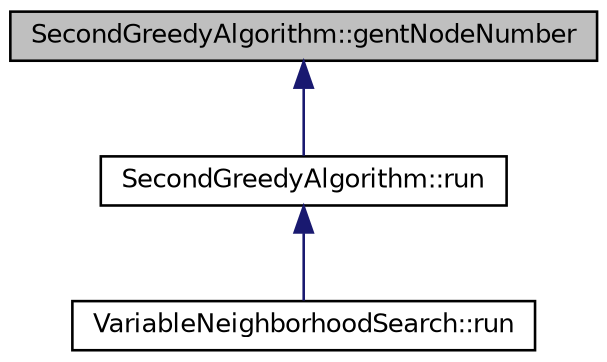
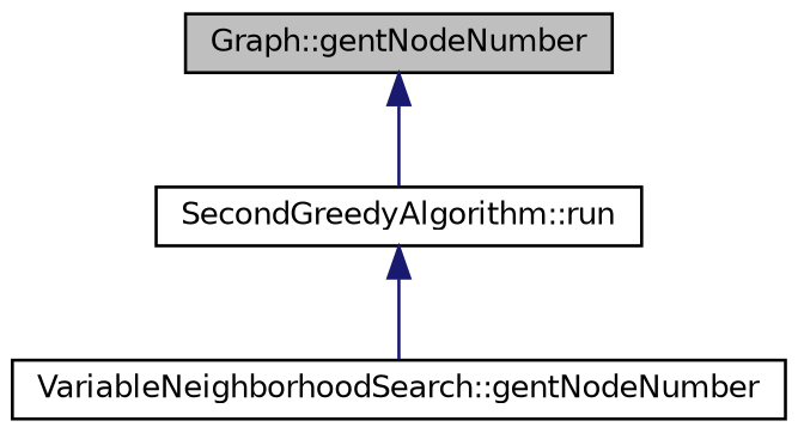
  digraph {
    rankdir=TB
    node [color=black fillcolor=white fontname=Helvetica fontsize=10 shape=record style=filled]
    edge [color=midnightblue dir=back fontname=Helvetica fontsize=10 labelfontname=Helvetica labelfontsize=10 style=solid]
-   n1 [fillcolor=grey75 fontcolor=black height=0.2 label="SecondGreedyAlgorithm::gentNodeNumber" width=0.4]
+   n1 [fillcolor=grey75 fontcolor=black height=0.2 label="Graph::gentNodeNumber" width=0.4]
    n2 [height=0.2 label="SecondGreedyAlgorithm::run" width=0.4]
-   n3 [height=0.2 label="VariableNeighborhoodSearch::run" width=0.4]
+   n3 [height=0.2 label="VariableNeighborhoodSearch::gentNodeNumber" width=0.4]
    n1 -> n2
    n2 -> n3
  }
